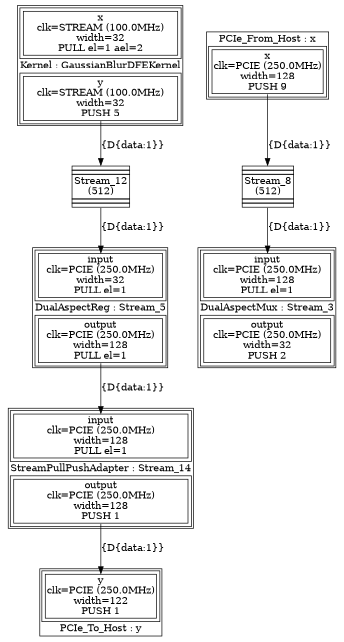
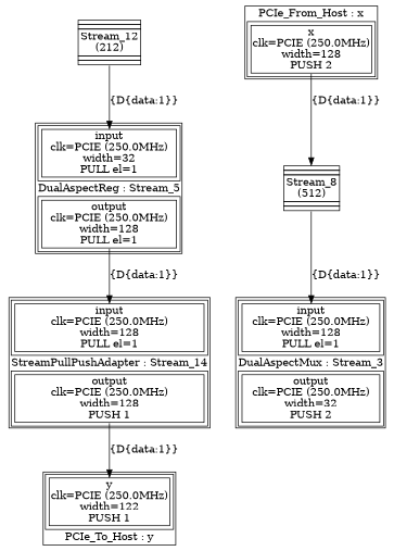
  digraph {
    node [shape=plaintext]
    edge [headport=input tailport=output]
-   n1 [label=<<TABLE  BORDER="1" CELLPADDING="1" CELLSPACING="1"><TR><TD BGCOLOR="white" BORDER="0" PORT="inputs" ROWSPAN="1" COLSPAN="1"><TABLE  BORDER="1" CELLPADDING="1" CELLSPACING="4"><TR><TD BGCOLOR="white" BORDER="1" PORT="x" ROWSPAN="1" COLSPAN="1">x<BR/>clk=STREAM (100.0MHz)<BR/>width=32<BR/>PULL el=1 ael=2</TD></TR></TABLE></TD></TR><TR><TD BGCOLOR="white" BORDER="0" PORT="node_info" ROWSPAN="1" COLSPAN="1">Kernel : GaussianBlurDFEKernel</TD></TR><TR><TD BGCOLOR="white" BORDER="0" PORT="outputs" ROWSPAN="1" COLSPAN="1"><TABLE  BORDER="1" CELLPADDING="1" CELLSPACING="4"><TR><TD BGCOLOR="white" BORDER="1" PORT="y" ROWSPAN="1" COLSPAN="1">y<BR/>clk=STREAM (100.0MHz)<BR/>width=32<BR/>PUSH 5</TD></TR></TABLE></TD></TR></TABLE>>]
-   n2 [label=<<TABLE BORDER="0" CELLSPACING="0" CELLBORDER="1"><TR><TD PORT="input"></TD><TD BORDER="0" ROWSPAN="6" WIDTH="1"></TD></TR><TR><TD></TD></TR><TR><TD>Stream_12<br />(512)</TD></TR><TR><TD></TD></TR><TR><TD></TD></TR><TR HEIGHT="0" CELLPADDING="0" BORDER="0" ><TD CELLPADDING="0" BORDER="0" PORT="output"></TD></TR> </TABLE>>]
+   n2 [label=<<TABLE BORDER="0" CELLSPACING="0" CELLBORDER="1"><TR><TD PORT="input"></TD><TD BORDER="0" ROWSPAN="6" WIDTH="1"></TD></TR><TR><TD></TD></TR><TR><TD>Stream_12<br />(212)</TD></TR><TR><TD></TD></TR><TR><TD></TD></TR><TR HEIGHT="0" CELLPADDING="0" BORDER="0" ><TD CELLPADDING="0" BORDER="0" PORT="output"></TD></TR> </TABLE>>]
    n3 [label=<<TABLE  BORDER="1" CELLPADDING="1" CELLSPACING="1"><TR><TD BGCOLOR="white" BORDER="0" PORT="inputs" ROWSPAN="1" COLSPAN="1"><TABLE  BORDER="1" CELLPADDING="1" CELLSPACING="4"><TR><TD BGCOLOR="white" BORDER="1" PORT="input" ROWSPAN="1" COLSPAN="1">input<BR/>clk=PCIE (250.0MHz)<BR/>width=32<BR/>PULL el=1</TD></TR></TABLE></TD></TR><TR><TD BGCOLOR="white" BORDER="0" PORT="node_info" ROWSPAN="1" COLSPAN="1">DualAspectReg : Stream_5</TD></TR><TR><TD BGCOLOR="white" BORDER="0" PORT="outputs" ROWSPAN="1" COLSPAN="1"><TABLE  BORDER="1" CELLPADDING="1" CELLSPACING="4"><TR><TD BGCOLOR="white" BORDER="1" PORT="output" ROWSPAN="1" COLSPAN="1">output<BR/>clk=PCIE (250.0MHz)<BR/>width=128<BR/>PULL el=1</TD></TR></TABLE></TD></TR></TABLE>>]
-   n4 [label=<<TABLE  BORDER="1" CELLPADDING="1" CELLSPACING="1"><TR><TD BGCOLOR="white" BORDER="0" PORT="node_info" ROWSPAN="1" COLSPAN="1">PCIe_From_Host : x</TD></TR><TR><TD BGCOLOR="white" BORDER="0" PORT="outputs" ROWSPAN="1" COLSPAN="1"><TABLE  BORDER="1" CELLPADDING="1" CELLSPACING="4"><TR><TD BGCOLOR="white" BORDER="1" PORT="x" ROWSPAN="1" COLSPAN="1">x<BR/>clk=PCIE (250.0MHz)<BR/>width=128<BR/>PUSH 9</TD></TR></TABLE></TD></TR></TABLE>>]
+   n4 [label=<<TABLE  BORDER="1" CELLPADDING="1" CELLSPACING="1"><TR><TD BGCOLOR="white" BORDER="0" PORT="node_info" ROWSPAN="1" COLSPAN="1">PCIe_From_Host : x</TD></TR><TR><TD BGCOLOR="white" BORDER="0" PORT="outputs" ROWSPAN="1" COLSPAN="1"><TABLE  BORDER="1" CELLPADDING="1" CELLSPACING="4"><TR><TD BGCOLOR="white" BORDER="1" PORT="x" ROWSPAN="1" COLSPAN="1">x<BR/>clk=PCIE (250.0MHz)<BR/>width=128<BR/>PUSH 2</TD></TR></TABLE></TD></TR></TABLE>>]
    n5 [label=<<TABLE BORDER="0" CELLSPACING="0" CELLBORDER="1"><TR><TD PORT="input"></TD><TD BORDER="0" ROWSPAN="6" WIDTH="1"></TD></TR><TR><TD></TD></TR><TR><TD>Stream_8<br />(512)</TD></TR><TR><TD></TD></TR><TR><TD></TD></TR><TR HEIGHT="0" CELLPADDING="0" BORDER="0" ><TD CELLPADDING="0" BORDER="0" PORT="output"></TD></TR> </TABLE>>]
    n6 [label=<<TABLE  BORDER="1" CELLPADDING="1" CELLSPACING="1"><TR><TD BGCOLOR="white" BORDER="0" PORT="inputs" ROWSPAN="1" COLSPAN="1"><TABLE  BORDER="1" CELLPADDING="1" CELLSPACING="4"><TR><TD BGCOLOR="white" BORDER="1" PORT="input" ROWSPAN="1" COLSPAN="1">input<BR/>clk=PCIE (250.0MHz)<BR/>width=128<BR/>PULL el=1</TD></TR></TABLE></TD></TR><TR><TD BGCOLOR="white" BORDER="0" PORT="node_info" ROWSPAN="1" COLSPAN="1">DualAspectMux : Stream_3</TD></TR><TR><TD BGCOLOR="white" BORDER="0" PORT="outputs" ROWSPAN="1" COLSPAN="1"><TABLE  BORDER="1" CELLPADDING="1" CELLSPACING="4"><TR><TD BGCOLOR="white" BORDER="1" PORT="output" ROWSPAN="1" COLSPAN="1">output<BR/>clk=PCIE (250.0MHz)<BR/>width=32<BR/>PUSH 2</TD></TR></TABLE></TD></TR></TABLE>>]
    n7 [label=<<TABLE  BORDER="1" CELLPADDING="1" CELLSPACING="1"><TR><TD BGCOLOR="white" BORDER="0" PORT="inputs" ROWSPAN="1" COLSPAN="1"><TABLE  BORDER="1" CELLPADDING="1" CELLSPACING="4"><TR><TD BGCOLOR="white" BORDER="1" PORT="y" ROWSPAN="1" COLSPAN="1">y<BR/>clk=PCIE (250.0MHz)<BR/>width=122<BR/>PUSH 1</TD></TR></TABLE></TD></TR><TR><TD BGCOLOR="white" BORDER="0" PORT="node_info" ROWSPAN="1" COLSPAN="1">PCIe_To_Host : y</TD></TR></TABLE>>]
    n8 [label=<<TABLE  BORDER="1" CELLPADDING="1" CELLSPACING="1"><TR><TD BGCOLOR="white" BORDER="0" PORT="inputs" ROWSPAN="1" COLSPAN="1"><TABLE  BORDER="1" CELLPADDING="1" CELLSPACING="4"><TR><TD BGCOLOR="white" BORDER="1" PORT="input" ROWSPAN="1" COLSPAN="1">input<BR/>clk=PCIE (250.0MHz)<BR/>width=128<BR/>PULL el=1</TD></TR></TABLE></TD></TR><TR><TD BGCOLOR="white" BORDER="0" PORT="node_info" ROWSPAN="1" COLSPAN="1">StreamPullPushAdapter : Stream_14</TD></TR><TR><TD BGCOLOR="white" BORDER="0" PORT="outputs" ROWSPAN="1" COLSPAN="1"><TABLE  BORDER="1" CELLPADDING="1" CELLSPACING="4"><TR><TD BGCOLOR="white" BORDER="1" PORT="output" ROWSPAN="1" COLSPAN="1">output<BR/>clk=PCIE (250.0MHz)<BR/>width=128<BR/>PUSH 1</TD></TR></TABLE></TD></TR></TABLE>>]
-   n1 -> n2 [label="{D{data:1}}" tailport=y]
    n2 -> n3 [label="{D{data:1}}"]
    n3 -> n8 [label="{D{data:1}}"]
    n4 -> n5 [label="{D{data:1}}" tailport=x]
    n5 -> n6 [label="{D{data:1}}"]
    n8 -> n7 [headport=y label="{D{data:1}}"]
  }
